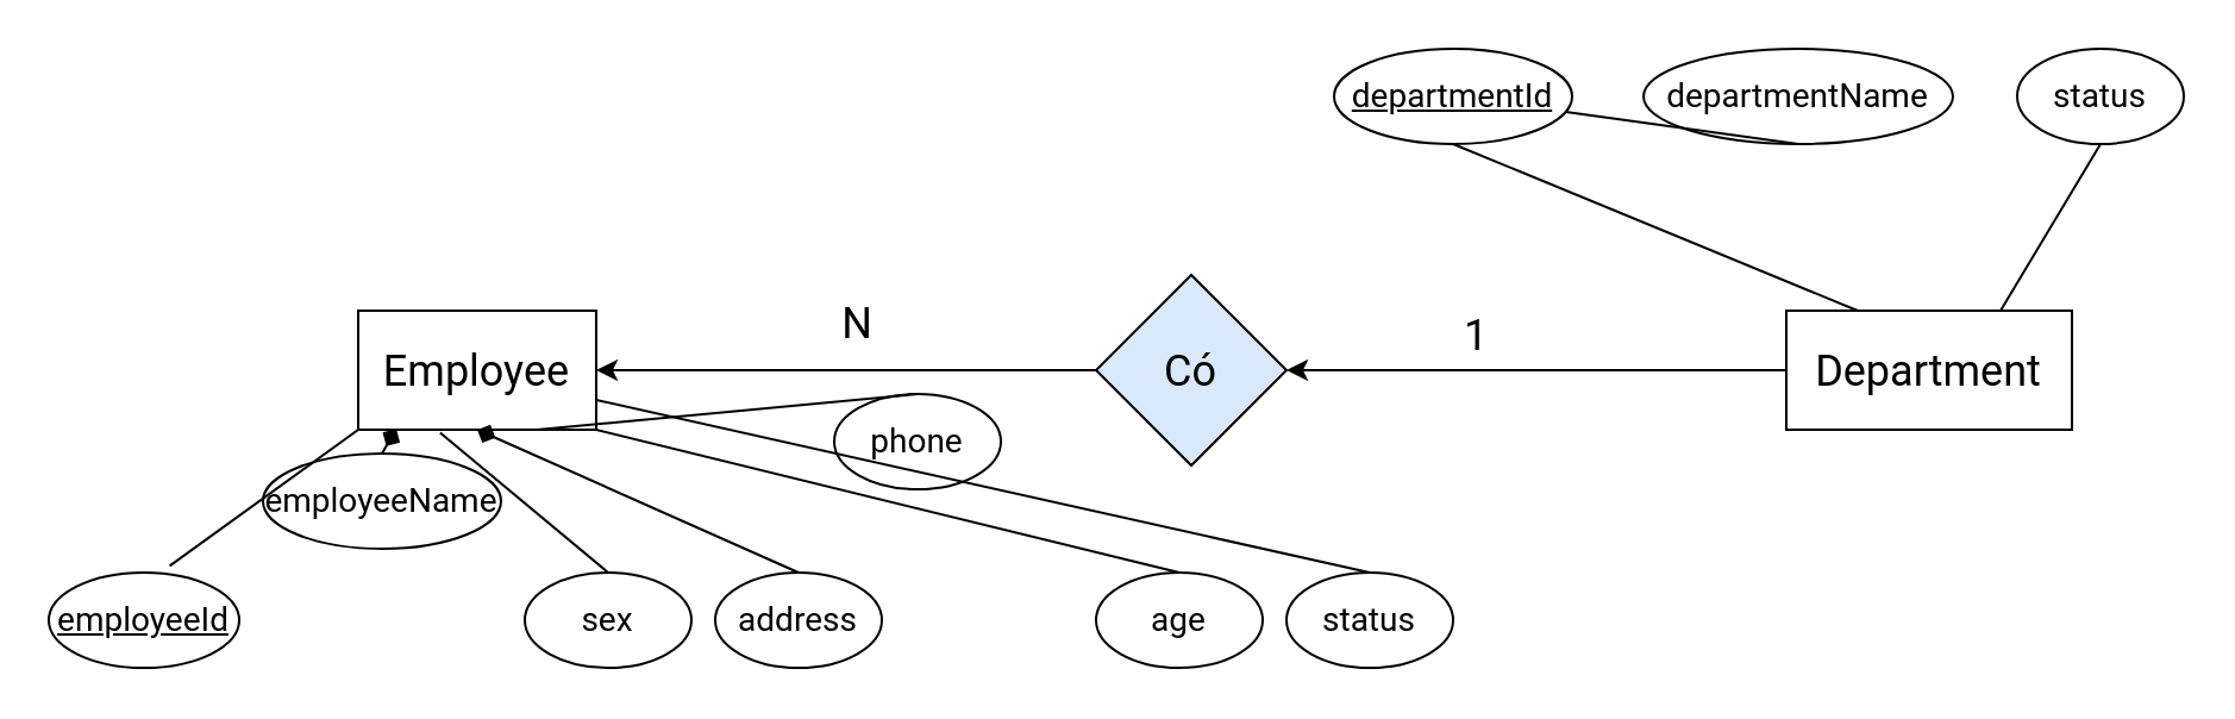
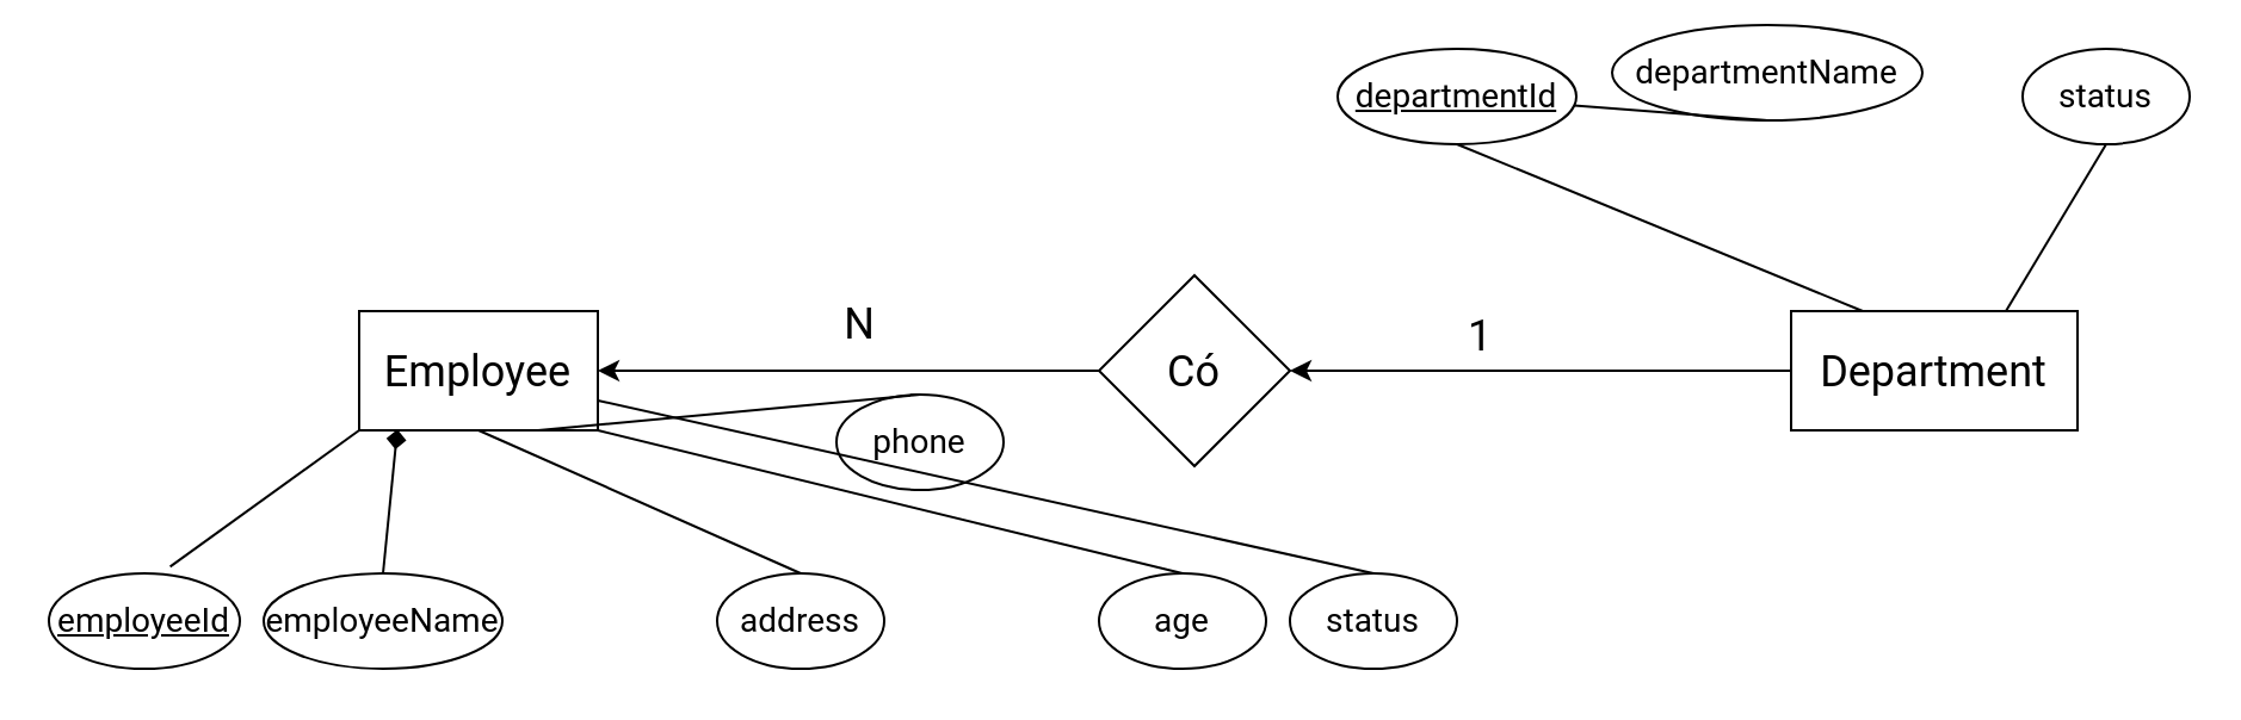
  <mxCell id="0" />
  <mxCell id="1" parent="0" />
  <mxCell id="2" value="&lt;font style=&quot;font-size: 18px;&quot; face=&quot;Roboto&quot;&gt;Employee&lt;/font&gt;" style="rounded=0;whiteSpace=wrap;html=1;" parent="1" vertex="1"><mxGeometry x="150" y="130" width="100" height="50" as="geometry" /></mxCell>
  <mxCell id="3" value="&lt;font style=&quot;font-size: 18px;&quot; face=&quot;Roboto&quot;&gt;Department&lt;/font&gt;" style="rounded=0;whiteSpace=wrap;html=1;" parent="1" vertex="1"><mxGeometry x="750" y="130" width="120" height="50" as="geometry" /></mxCell>
- <mxCell id="4" value="&lt;font style=&quot;font-size: 18px;&quot; face=&quot;Roboto&quot;&gt;Có&lt;/font&gt;" style="rhombus;whiteSpace=wrap;html=1;fillColor=#dae8fc;" parent="1" vertex="1"><mxGeometry x="460" y="115" width="80" height="80" as="geometry" /></mxCell>
+ <mxCell id="4" value="&lt;font style=&quot;font-size: 18px;&quot; face=&quot;Roboto&quot;&gt;Có&lt;/font&gt;" style="rhombus;whiteSpace=wrap;html=1;" parent="1" vertex="1"><mxGeometry x="460" y="115" width="80" height="80" as="geometry" /></mxCell>
  <mxCell id="5" value="" style="endArrow=classic;html=1;rounded=0;entryX=1;entryY=0.5;entryDx=0;entryDy=0;" parent="1" source="4" target="2" edge="1"><mxGeometry width="50" height="50" relative="1" as="geometry"><mxPoint x="590" y="230" as="sourcePoint" /><mxPoint x="300" y="100" as="targetPoint" /></mxGeometry></mxCell>
  <mxCell id="6" value="" style="endArrow=classic;html=1;rounded=0;entryX=1;entryY=0.5;entryDx=0;entryDy=0;exitX=0;exitY=0.5;exitDx=0;exitDy=0;" parent="1" source="3" target="4" edge="1"><mxGeometry width="50" height="50" relative="1" as="geometry"><mxPoint x="790" y="230" as="sourcePoint" /><mxPoint x="740" y="150" as="targetPoint" /><Array as="points" /></mxGeometry></mxCell>
  <mxCell id="7" value="&lt;font style=&quot;font-size: 18px;&quot; face=&quot;Roboto&quot;&gt;1&lt;/font&gt;" style="text;html=1;align=center;verticalAlign=middle;whiteSpace=wrap;rounded=0;" parent="1" vertex="1"><mxGeometry x="590" y="125" width="60" height="30" as="geometry" /></mxCell>
  <mxCell id="8" value="&lt;font style=&quot;font-size: 18px;&quot; face=&quot;Roboto&quot;&gt;N&lt;/font&gt;" style="text;html=1;align=center;verticalAlign=middle;whiteSpace=wrap;rounded=0;" parent="1" vertex="1"><mxGeometry x="330" y="120" width="60" height="30" as="geometry" /></mxCell>
  <mxCell id="9" value="&lt;span style=&quot;font-family: Roboto;&quot;&gt;&lt;font style=&quot;font-size: 14px;&quot;&gt;&lt;u&gt;employeeId&lt;/u&gt;&lt;/font&gt;&lt;/span&gt;" style="ellipse;whiteSpace=wrap;html=1;" parent="1" vertex="1"><mxGeometry y="240" width="80" height="40" as="geometry" x="20" /></mxCell>
- <mxCell id="10" value="&lt;span style=&quot;font-family: Roboto;&quot;&gt;&lt;font style=&quot;font-size: 14px;&quot;&gt;employeeName&lt;/font&gt;&lt;/span&gt;" style="ellipse;whiteSpace=wrap;html=1;" parent="1" vertex="1"><mxGeometry x="110" y="190" width="100" height="40" as="geometry" /></mxCell>
- <mxCell id="11" value="&lt;span style=&quot;font-family: Roboto;&quot;&gt;&lt;font style=&quot;font-size: 14px;&quot;&gt;sex&lt;/font&gt;&lt;/span&gt;" style="ellipse;whiteSpace=wrap;html=1;" parent="1" vertex="1"><mxGeometry x="220" y="240" width="70" height="40" as="geometry" /></mxCell>
+ <mxCell id="10" value="&lt;span style=&quot;font-family: Roboto;&quot;&gt;&lt;font style=&quot;font-size: 14px;&quot;&gt;employeeName&lt;/font&gt;&lt;/span&gt;" style="ellipse;whiteSpace=wrap;html=1;" parent="1" vertex="1"><mxGeometry x="110" y="240" width="100" height="40" as="geometry" /></mxCell>
  <mxCell id="12" value="&lt;span style=&quot;font-family: Roboto;&quot;&gt;&lt;font style=&quot;font-size: 14px;&quot;&gt;address&lt;/font&gt;&lt;/span&gt;" style="ellipse;whiteSpace=wrap;html=1;" parent="1" vertex="1"><mxGeometry x="300" y="240" width="70" height="40" as="geometry" /></mxCell>
  <mxCell id="13" value="&lt;span style=&quot;font-family: Roboto;&quot;&gt;&lt;font style=&quot;font-size: 14px;&quot;&gt;phone&lt;/font&gt;&lt;/span&gt;" style="ellipse;whiteSpace=wrap;html=1;" parent="1" vertex="1"><mxGeometry x="350" y="165" width="70" height="40" as="geometry" /></mxCell>
  <mxCell id="14" value="&lt;span style=&quot;font-family: Roboto;&quot;&gt;&lt;font style=&quot;font-size: 14px;&quot;&gt;age&lt;/font&gt;&lt;/span&gt;" style="ellipse;whiteSpace=wrap;html=1;" parent="1" vertex="1"><mxGeometry x="460" y="240" width="70" height="40" as="geometry" /></mxCell>
  <mxCell id="15" value="&lt;span style=&quot;font-family: Roboto;&quot;&gt;&lt;font style=&quot;font-size: 14px;&quot;&gt;status&lt;/font&gt;&lt;/span&gt;" style="ellipse;whiteSpace=wrap;html=1;" parent="1" vertex="1"><mxGeometry x="540" y="240" width="70" height="40" as="geometry" /></mxCell>
  <mxCell id="16" value="" style="endArrow=none;html=1;rounded=0;exitX=0.635;exitY=-0.07;exitDx=0;exitDy=0;exitPerimeter=0;entryX=0;entryY=1;entryDx=0;entryDy=0;" parent="1" source="9" target="2" edge="1"><mxGeometry width="50" height="50" relative="1" as="geometry"><mxPoint x="140" y="230" as="sourcePoint" /><mxPoint x="190" y="180" as="targetPoint" /></mxGeometry></mxCell>
  <mxCell id="17" value="" style="endArrow=diamond;html=1;rounded=0;entryX=0.16;entryY=0.992;entryDx=0;entryDy=0;exitX=0.5;exitY=0;exitDx=0;exitDy=0;entryPerimeter=0;" parent="1" source="10" target="2" edge="1"><mxGeometry width="50" height="50" relative="1" as="geometry"><mxPoint x="410" y="330" as="sourcePoint" /><mxPoint x="460" y="280" as="targetPoint" /></mxGeometry></mxCell>
- <mxCell id="18" value="" style="endArrow=none;html=1;rounded=0;exitX=0.5;exitY=0;exitDx=0;exitDy=0;entryX=0.344;entryY=1.024;entryDx=0;entryDy=0;entryPerimeter=0;" parent="1" source="11" target="2" edge="1"><mxGeometry width="50" height="50" relative="1" as="geometry"><mxPoint x="170" y="230" as="sourcePoint" /><mxPoint x="220" y="180" as="targetPoint" /></mxGeometry></mxCell>
- <mxCell id="19" value="" style="endArrow=diamond;html=1;rounded=0;entryX=0.5;entryY=1;entryDx=0;entryDy=0;exitX=0.5;exitY=0;exitDx=0;exitDy=0;" parent="1" source="12" target="2" edge="1"><mxGeometry width="50" height="50" relative="1" as="geometry"><mxPoint x="410" y="330" as="sourcePoint" /><mxPoint x="460" y="280" as="targetPoint" /></mxGeometry></mxCell>
+ <mxCell id="19" value="" style="endArrow=none;html=1;rounded=0;entryX=0.5;entryY=1;entryDx=0;entryDy=0;exitX=0.5;exitY=0;exitDx=0;exitDy=0;" parent="1" source="12" target="2" edge="1"><mxGeometry width="50" height="50" relative="1" as="geometry"><mxPoint x="410" y="330" as="sourcePoint" /><mxPoint x="460" y="280" as="targetPoint" /></mxGeometry></mxCell>
  <mxCell id="20" value="" style="endArrow=none;html=1;rounded=0;entryX=0.75;entryY=1;entryDx=0;entryDy=0;exitX=0.5;exitY=0;exitDx=0;exitDy=0;" parent="1" source="13" target="2" edge="1"><mxGeometry width="50" height="50" relative="1" as="geometry"><mxPoint x="410" y="330" as="sourcePoint" /><mxPoint x="460" y="280" as="targetPoint" /></mxGeometry></mxCell>
  <mxCell id="21" value="" style="endArrow=none;html=1;rounded=0;entryX=1;entryY=1;entryDx=0;entryDy=0;exitX=0.5;exitY=0;exitDx=0;exitDy=0;" parent="1" source="14" target="2" edge="1"><mxGeometry width="50" height="50" relative="1" as="geometry"><mxPoint x="410" y="330" as="sourcePoint" /><mxPoint x="460" y="280" as="targetPoint" /></mxGeometry></mxCell>
  <mxCell id="22" value="" style="endArrow=none;html=1;rounded=0;entryX=1;entryY=0.75;entryDx=0;entryDy=0;exitX=0.5;exitY=0;exitDx=0;exitDy=0;" parent="1" source="15" target="2" edge="1"><mxGeometry width="50" height="50" relative="1" as="geometry"><mxPoint x="410" y="330" as="sourcePoint" /><mxPoint x="460" y="280" as="targetPoint" /></mxGeometry></mxCell>
  <mxCell id="23" value="&lt;span style=&quot;font-family: Roboto;&quot;&gt;&lt;font style=&quot;font-size: 14px;&quot;&gt;&lt;u&gt;departmentId&lt;/u&gt;&lt;/font&gt;&lt;/span&gt;" style="ellipse;whiteSpace=wrap;html=1;" parent="1" vertex="1"><mxGeometry x="560" y="20" width="100" height="40" as="geometry" /></mxCell>
- <mxCell id="24" value="&lt;span style=&quot;font-family: Roboto;&quot;&gt;&lt;font style=&quot;font-size: 14px;&quot;&gt;departmentName&lt;/font&gt;&lt;/span&gt;" style="ellipse;whiteSpace=wrap;html=1;" parent="1" vertex="1"><mxGeometry x="690" y="20" width="130" height="40" as="geometry" /></mxCell>
+ <mxCell id="24" value="&lt;span style=&quot;font-family: Roboto;&quot;&gt;&lt;font style=&quot;font-size: 14px;&quot;&gt;departmentName&lt;/font&gt;&lt;/span&gt;" style="ellipse;whiteSpace=wrap;html=1;" parent="1" vertex="1"><mxGeometry x="675" y="10" width="130" height="40" as="geometry" /></mxCell>
  <mxCell id="25" value="&lt;span style=&quot;font-family: Roboto;&quot;&gt;&lt;font style=&quot;font-size: 14px;&quot;&gt;status&lt;/font&gt;&lt;/span&gt;" style="ellipse;whiteSpace=wrap;html=1;" parent="1" vertex="1"><mxGeometry x="847" y="20" width="70" height="40" as="geometry" /></mxCell>
  <mxCell id="26" value="" style="endArrow=none;html=1;rounded=0;entryX=0.25;entryY=0;entryDx=0;entryDy=0;exitX=0.5;exitY=1;exitDx=0;exitDy=0;" parent="1" source="23" target="3" edge="1"><mxGeometry width="50" height="50" relative="1" as="geometry"><mxPoint x="410" y="230" as="sourcePoint" /><mxPoint x="460" y="180" as="targetPoint" /></mxGeometry></mxCell>
  <mxCell id="27" value="" style="endArrow=none;html=1;rounded=0;exitX=0.5;exitY=1;exitDx=0;exitDy=0;" parent="1" source="24" target="23" edge="1"><mxGeometry width="50" height="50" relative="1" as="geometry"><mxPoint x="410" y="230" as="sourcePoint" /><mxPoint x="460" y="180" as="targetPoint" /></mxGeometry></mxCell>
  <mxCell id="28" value="" style="endArrow=none;html=1;rounded=0;entryX=0.75;entryY=0;entryDx=0;entryDy=0;exitX=0.5;exitY=1;exitDx=0;exitDy=0;" parent="1" source="25" target="3" edge="1"><mxGeometry width="50" height="50" relative="1" as="geometry"><mxPoint x="410" y="230" as="sourcePoint" /><mxPoint x="460" y="180" as="targetPoint" /></mxGeometry></mxCell>
